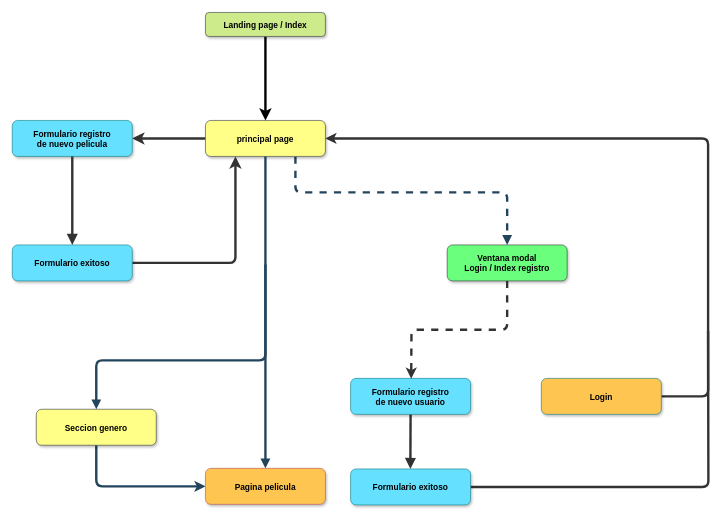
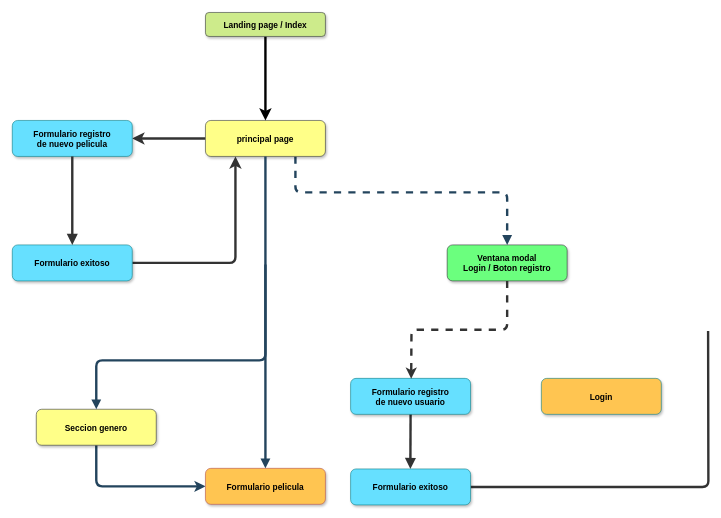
  <mxCell id="0" />
  <mxCell id="1" parent="0" />
  <mxCell id="2" value="" style="edgeStyle=elbowEdgeStyle;elbow=vertical;strokeWidth=4;endArrow=block;endFill=1;fontStyle=1;dashed=1;strokeColor=#23445D;entryX=0.5;entryY=0;entryDx=0;entryDy=0;exitX=0.75;exitY=1;exitDx=0;exitDy=0;sourcePerimeterSpacing=0;" parent="1" source="4" target="8" edge="1"><mxGeometry x="22" y="165.5" width="100" height="100" as="geometry"><mxPoint x="492" y="350" as="sourcePoint" /><mxPoint x="951" y="575" as="targetPoint" /><Array as="points"><mxPoint x="670" y="320" /></Array></mxGeometry></mxCell>
  <mxCell id="3" style="edgeStyle=none;curved=1;rounded=0;orthogonalLoop=1;jettySize=auto;html=1;exitX=0;exitY=0.5;exitDx=0;exitDy=0;entryX=1;entryY=0.5;entryDx=0;entryDy=0;fontSize=12;startSize=8;endSize=8;strokeWidth=4;strokeColor=#333333;" edge="1" parent="1" source="4" target="20"><mxGeometry relative="1" as="geometry" /></mxCell>
  <mxCell id="4" value="principal page" style="rounded=1;fillColor=light-dark(#FFFF88,#203A00);strokeColor=#36393d;shadow=1;fontStyle=1;fontSize=14;" parent="1" vertex="1"><mxGeometry x="342" y="200" width="200" height="60" as="geometry" /></mxCell>
  <mxCell id="5" style="edgeStyle=orthogonalEdgeStyle;rounded=1;orthogonalLoop=1;jettySize=auto;html=1;exitX=0.5;exitY=1;exitDx=0;exitDy=0;entryX=0;entryY=0.5;entryDx=0;entryDy=0;strokeColor=#23445d;strokeWidth=4;curved=0;" parent="1" source="6" target="7" edge="1"><mxGeometry relative="1" as="geometry" /></mxCell>
  <mxCell id="6" value="Seccion genero" style="rounded=1;fillColor=#ffff88;strokeColor=#36393d;shadow=1;fontStyle=1;fontSize=14;" parent="1" vertex="1"><mxGeometry x="60" y="681.5" width="200" height="60" as="geometry" /></mxCell>
- <mxCell id="7" value="Pagina pelicula" style="rounded=1;fillColor=#FFC551;strokeColor=#b85450;shadow=1;fontStyle=1;fontSize=14;" parent="1" vertex="1"><mxGeometry x="342" y="780" width="200" height="60" as="geometry" /></mxCell>
- <mxCell id="8" value="Ventana modal&#10;Login / Index registro" style="rounded=1;fillColor=#6BFF7E;strokeColor=#36393d;shadow=1;fontStyle=1;fontSize=14;" parent="1" vertex="1"><mxGeometry x="745" y="407.5" width="200" height="60" as="geometry" /></mxCell>
+ <mxCell id="7" value="Formulario pelicula" style="rounded=1;fillColor=#FFC551;strokeColor=#b85450;shadow=1;fontStyle=1;fontSize=14;" parent="1" vertex="1"><mxGeometry x="342" y="780" width="200" height="60" as="geometry" /></mxCell>
+ <mxCell id="8" value="Ventana modal&#10;Login / Boton registro" style="rounded=1;fillColor=#6BFF7E;strokeColor=#36393d;shadow=1;fontStyle=1;fontSize=14;" parent="1" vertex="1"><mxGeometry x="745" y="407.5" width="200" height="60" as="geometry" /></mxCell>
  <mxCell id="9" value="" style="edgeStyle=elbowEdgeStyle;elbow=vertical;strokeWidth=4;endArrow=block;endFill=1;fontStyle=1;strokeColor=#23445D;entryX=0.5;entryY=0;entryDx=0;entryDy=0;exitX=0.5;exitY=1;exitDx=0;exitDy=0;" parent="1" target="6" edge="1"><mxGeometry x="22" y="165.5" width="100" height="100" as="geometry"><mxPoint x="442" y="440" as="sourcePoint" /><mxPoint x="-9" y="664.5" as="targetPoint" /><Array as="points"><mxPoint x="300" y="600" /></Array></mxGeometry></mxCell>
  <mxCell id="10" value="" style="edgeStyle=elbowEdgeStyle;elbow=vertical;strokeWidth=4;endArrow=block;endFill=1;fontStyle=1;strokeColor=#23445D;entryX=0.5;entryY=0;entryDx=0;entryDy=0;exitX=0.5;exitY=1;exitDx=0;exitDy=0;" parent="1" source="4" target="7" edge="1"><mxGeometry width="100" height="100" as="geometry"><mxPoint x="442" y="440" as="sourcePoint" /><mxPoint x="431" y="664.5" as="targetPoint" /><Array as="points"><mxPoint x="421" y="609" /></Array><mxPoint x="48" as="offset" /></mxGeometry></mxCell>
- <mxCell id="11" style="edgeStyle=orthogonalEdgeStyle;rounded=1;orthogonalLoop=1;jettySize=auto;html=1;exitX=1;exitY=0.5;exitDx=0;exitDy=0;entryX=1;entryY=0.5;entryDx=0;entryDy=0;strokeWidth=4;strokeColor=#333333;curved=0;" parent="1" source="12" target="4" edge="1"><mxGeometry relative="1" as="geometry"><Array as="points"><mxPoint x="1180" y="660" /><mxPoint x="1180" y="230" /></Array></mxGeometry></mxCell>
  <mxCell id="12" value="Login" style="rounded=1;fillColor=#ffc551;strokeColor=#0e8088;shadow=1;fontStyle=1;fontSize=14;" parent="1" vertex="1"><mxGeometry x="902" y="630" width="200" height="60" as="geometry" /></mxCell>
  <mxCell id="13" style="edgeStyle=none;curved=1;rounded=0;orthogonalLoop=1;jettySize=auto;html=1;exitX=0.5;exitY=1;exitDx=0;exitDy=0;fontSize=12;startSize=8;endSize=8;strokeWidth=4;endArrow=block;startFill=0;endFill=1;strokeColor=#333333;" edge="1" parent="1" source="14"><mxGeometry relative="1" as="geometry"><mxPoint x="683.632" y="781" as="targetPoint" /></mxGeometry></mxCell>
  <mxCell id="14" value="Formulario registro&#10;de nuevo usuario" style="rounded=1;fillColor=#66E0FF;strokeColor=#0e8088;shadow=1;fontStyle=1;fontSize=14;" parent="1" vertex="1"><mxGeometry x="584" y="630" width="200" height="60" as="geometry" /></mxCell>
  <mxCell id="15" value="" style="edgeStyle=orthogonalEdgeStyle;rounded=1;orthogonalLoop=1;jettySize=auto;html=1;strokeWidth=4;dashed=1;strokeColor=#333333;exitX=0.5;exitY=1;exitDx=0;exitDy=0;curved=0;" parent="1" source="8" edge="1"><mxGeometry relative="1" as="geometry"><mxPoint x="514" y="510.5" as="sourcePoint" /><mxPoint x="685" y="630.5" as="targetPoint" /></mxGeometry></mxCell>
  <mxCell id="16" style="edgeStyle=none;curved=1;rounded=0;orthogonalLoop=1;jettySize=auto;html=1;exitX=0.5;exitY=1;exitDx=0;exitDy=0;entryX=0.5;entryY=0;entryDx=0;entryDy=0;fontSize=12;startSize=8;endSize=8;strokeWidth=4;" edge="1" parent="1" source="17" target="4"><mxGeometry relative="1" as="geometry" /></mxCell>
  <mxCell id="17" value="Landing page / Index" style="rounded=1;fillColor=#cdeb8b;strokeColor=#36393d;shadow=1;fontStyle=1;fontSize=14;" vertex="1" parent="1"><mxGeometry x="342" y="20" width="200" height="40" as="geometry" /></mxCell>
  <mxCell id="18" style="edgeStyle=orthogonalEdgeStyle;rounded=1;orthogonalLoop=1;jettySize=auto;html=1;exitX=1;exitY=0.5;exitDx=0;exitDy=0;fontSize=12;startSize=8;endSize=8;curved=0;strokeWidth=4;endArrow=none;startFill=0;strokeColor=#333333;" edge="1" parent="1" source="19"><mxGeometry relative="1" as="geometry"><mxPoint x="1180" y="551" as="targetPoint" /></mxGeometry></mxCell>
  <mxCell id="19" value="Formulario exitoso" style="rounded=1;fillColor=#66E0FF;strokeColor=#0e8088;shadow=1;fontStyle=1;fontSize=14;" vertex="1" parent="1"><mxGeometry x="584" y="781" width="200" height="60" as="geometry" /></mxCell>
  <mxCell id="20" value="Formulario registro&#10;de nuevo pelicula" style="rounded=1;fillColor=#66E0FF;strokeColor=#0e8088;shadow=1;fontStyle=1;fontSize=14;" vertex="1" parent="1"><mxGeometry x="20" y="200" width="200" height="60" as="geometry" /></mxCell>
  <mxCell id="21" style="edgeStyle=orthogonalEdgeStyle;rounded=1;orthogonalLoop=1;jettySize=auto;html=1;exitX=1;exitY=0.5;exitDx=0;exitDy=0;entryX=0.25;entryY=1;entryDx=0;entryDy=0;fontSize=12;startSize=8;endSize=8;curved=0;strokeWidth=4;strokeColor=#333333;" edge="1" parent="1" source="22" target="4"><mxGeometry relative="1" as="geometry" /></mxCell>
  <mxCell id="22" value="Formulario exitoso" style="rounded=1;fillColor=#66E0FF;strokeColor=#0e8088;shadow=1;fontStyle=1;fontSize=14;" vertex="1" parent="1"><mxGeometry x="20" y="407.5" width="200" height="60" as="geometry" /></mxCell>
  <mxCell id="23" style="edgeStyle=none;curved=1;rounded=0;orthogonalLoop=1;jettySize=auto;html=1;exitX=0.5;exitY=1;exitDx=0;exitDy=0;fontSize=12;startSize=8;endSize=8;strokeWidth=4;endArrow=block;startFill=0;endFill=1;strokeColor=#333333;entryX=0.5;entryY=0;entryDx=0;entryDy=0;" edge="1" parent="1" source="20" target="22"><mxGeometry relative="1" as="geometry"><mxPoint x="119.232" y="360" as="targetPoint" /><mxPoint x="119.6" y="269" as="sourcePoint" /></mxGeometry></mxCell>
